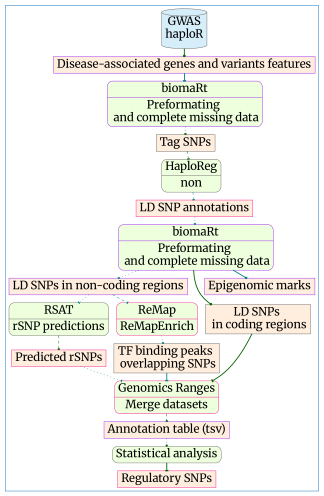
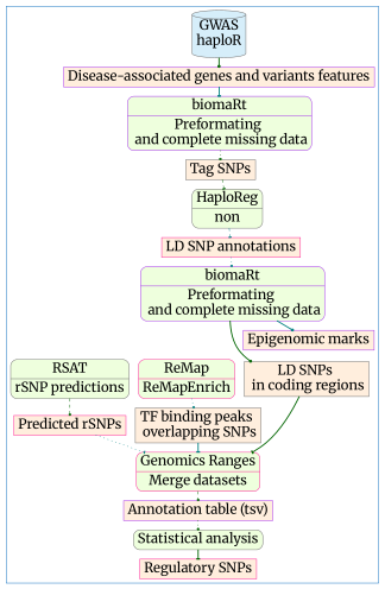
  digraph {
    fontname=Merriweather
    node [color=gray40 fillcolor="#FFEEDD" fontname=Merriweather fontsize=26 shape=record style=filled]
    edge [arrowhead=dot arrowsize=0.5 color=teal fontname=Merriweather fontsize=26 labelfontname=ArialMT labelfontsize=26 style=bold]
    n1 [fillcolor="#D6EEFA" height=0.2 label="GWAS\nhaploR" shape=cylinder style="rounded,filled"]
    n2 [color=purple height=0.2 label="{Disease-associated genes and variants features}"]
    n3 [color=purple fillcolor="#EEFFDD" height=0.2 label="{biomaRt | Preformating \n and complete missing data}" style="rounded,filled"]
    n4 [height=0.2 label="{Tag SNPs}"]
    n5 [fillcolor="#EEFFDD" height=0.2 label="{HaploReg | non}" style="rounded,filled"]
    n6 [color=deeppink height=0.2 label="{LD SNP annotations}"]
    n7 [color=purple fillcolor="#EEFFDD" height=0.2 label="{biomaRt | Preformating \n and complete missing data}" style="rounded,filled"]
-   n8 [color=purple height=0.2 label="{LD SNPs in non-coding regions}"]
    n9 [height=0.2 label="{LD SNPs \n in coding regions}"]
    n10 [color=purple height=0.2 label="{Epigenomic marks}"]
    n11 [fillcolor="#EEFFDD" height=0.2 label="{RSAT | rSNP predictions}" style="rounded,filled"]
    n12 [color=deeppink fillcolor="#EEFFDD" height=0.2 label="{ReMap | ReMapEnrich}" style="rounded,filled"]
    n13 [color=deeppink fillcolor="#EEFFDD" height=0.2 label="{Genomics Ranges| Merge datasets}" style="rounded,filled"]
    n14 [color=deeppink height=0.2 label="{Predicted rSNPs}"]
    n15 [height=0.2 label="{TF binding peaks \n overlapping SNPs}"]
    n16 [color=purple height=0.2 label="{Annotation table (tsv)}"]
    n17 [fillcolor="#EEFFDD" height=0.2 label="{Statistical analysis}" style="rounded,filled"]
    n18 [color=deeppink height=0.2 label="{Regulatory SNPs}"]
    subgraph cluster_1 {
      color="#0066BB"
      fontcolor="#0066BB"
      fontsize=26
      labelloc=t
      nodesep=0.1
      rankdir=TB
      ranksep=0.2
      n1
      n2
      n3
      n4
      n5
      n6
      n7
-     n8
      n9
      n10
      n11
      n12
      n13
      n14
      n15
      n16
      n17
      n18
    }
    n1 -> n2 [color=darkgreen]
    n2 -> n3 [arrowhead=tee]
    n3 -> n4 [color=darkgreen style=dotted]
    n4 -> n5 [arrowhead=tee color=darkgreen style=dashed]
    n5 -> n6 [arrowhead=tee style=dashed]
    n6 -> n7 [style=dotted]
-   n7 -> n8 [style=dotted]
    n7 -> n9 [color=darkgreen]
    n7 -> n10
-   n8 -> n11 [arrowhead=tee style=dotted]
-   n8 -> n12 [arrowhead=tee style=dashed]
    n9 -> n13 [arrowhead=tee color=darkgreen]
    n11 -> n14 [color=darkgreen style=dashed]
    n12 -> n15 [style=dotted]
    n13 -> n16 [color=darkgreen style=dashed]
    n14 -> n13 [arrowhead=tee style=dotted]
    n15 -> n13 [arrowhead=tee]
    n16 -> n17 [color=darkgreen style=dotted]
    n17 -> n18 [arrowhead=tee color=darkgreen]
  }
